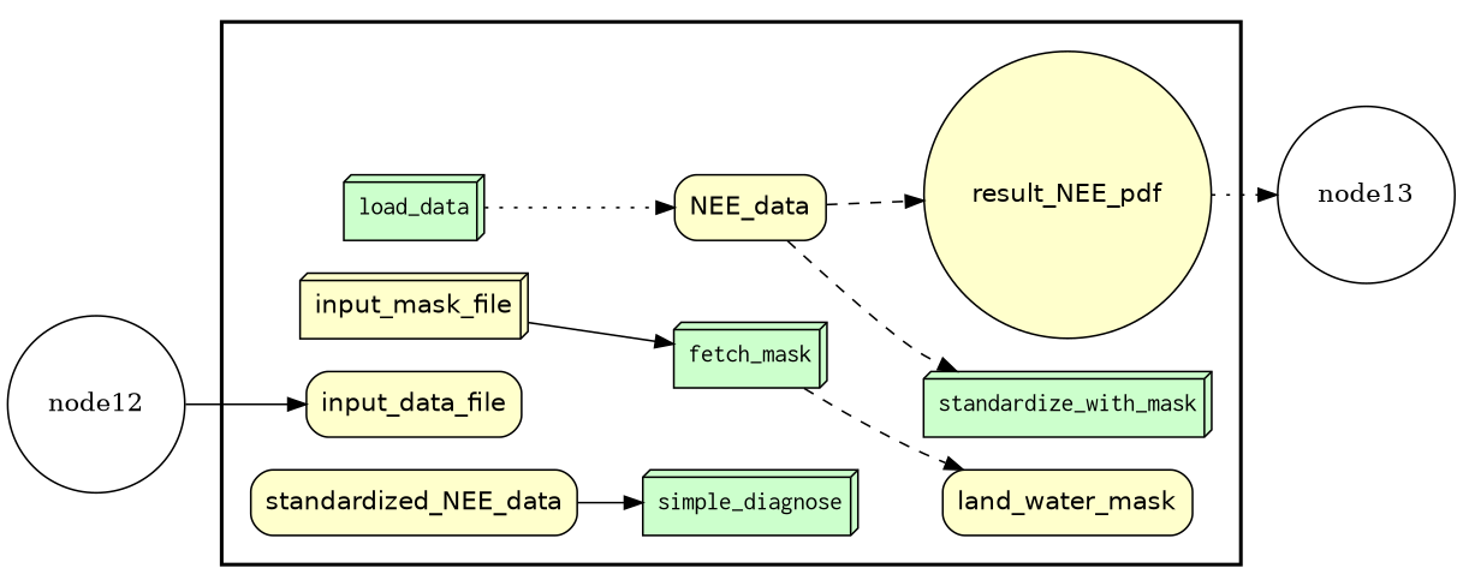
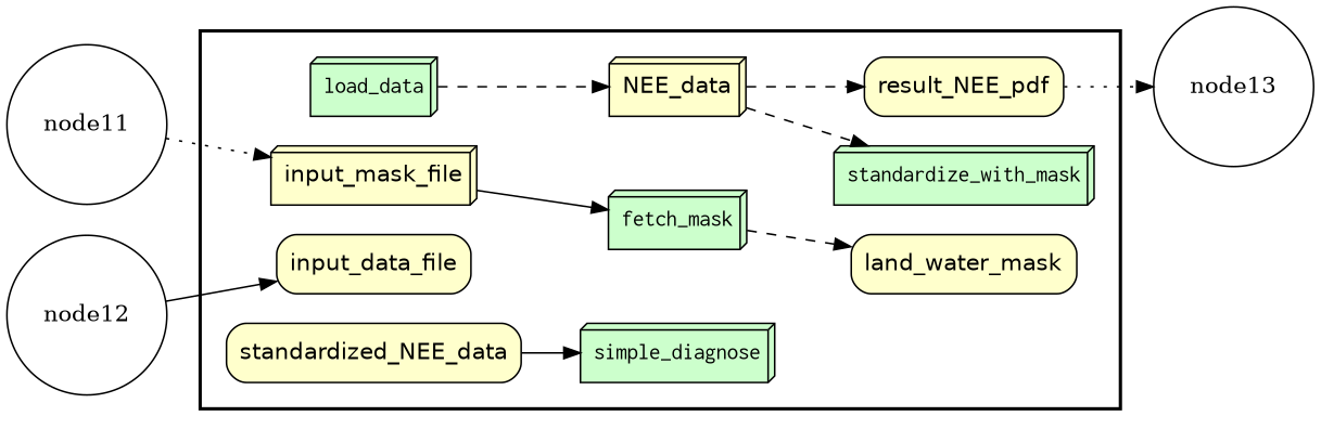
  digraph {
    rankdir=LR
    node [fillcolor="#FFFFCC" fontname=Helvetica peripheries=1 shape=box3d style="rounded,filled"]
    edge [style=dashed]
    n1 [fillcolor="#CCFFCC" fontname=Courier label=fetch_mask style=filled]
    n2 [fillcolor="#CCFFCC" fontname=Courier label=load_data style=filled]
    n3 [fillcolor="#CCFFCC" fontname=Courier label=standardize_with_mask style=filled]
    n4 [fillcolor="#CCFFCC" fontname=Courier label=simple_diagnose style=filled]
-   n5 [label=result_NEE_pdf shape=circle]
+   n5 [label=result_NEE_pdf shape=box]
    n6 [label=input_mask_file]
    n7 [label=input_data_file shape=box]
-   n8 [label=NEE_data shape=box]
+   n8 [label=NEE_data]
    n9 [label=land_water_mask shape=box]
    n10 [label=standardized_NEE_data shape=box]
    node13 [fillcolor="#FFFFFF" shape=circle width=0.2 fontname=""]
+   node11 [fillcolor="#FFFFFF" shape=circle width=0.2 fontname=""]
    node12 [fillcolor="#FFFFFF" shape=circle width=0.2 fontname=""]
    subgraph cluster_1 {
      fontsize=18
      penwidth=2
      subgraph cluster_2 {
        color=white
        fontname=Courier
        fontsize=18
        penwidth=2
        n1
        n2
        n3
        n4
        n5
        n6
        n7
        n8
        n9
        n10
      }
    }
    n1 -> n9
-   n2 -> n8 [style=dotted]
+   n2 -> n8
    n5 -> node13 [style=dotted]
    n6 -> n1 [style=solid]
    n8 -> n3
    n8 -> n5
    n10 -> n4 [style=solid]
+   node11 -> n6 [style=dotted]
    node12 -> n7 [style=solid]
  }
